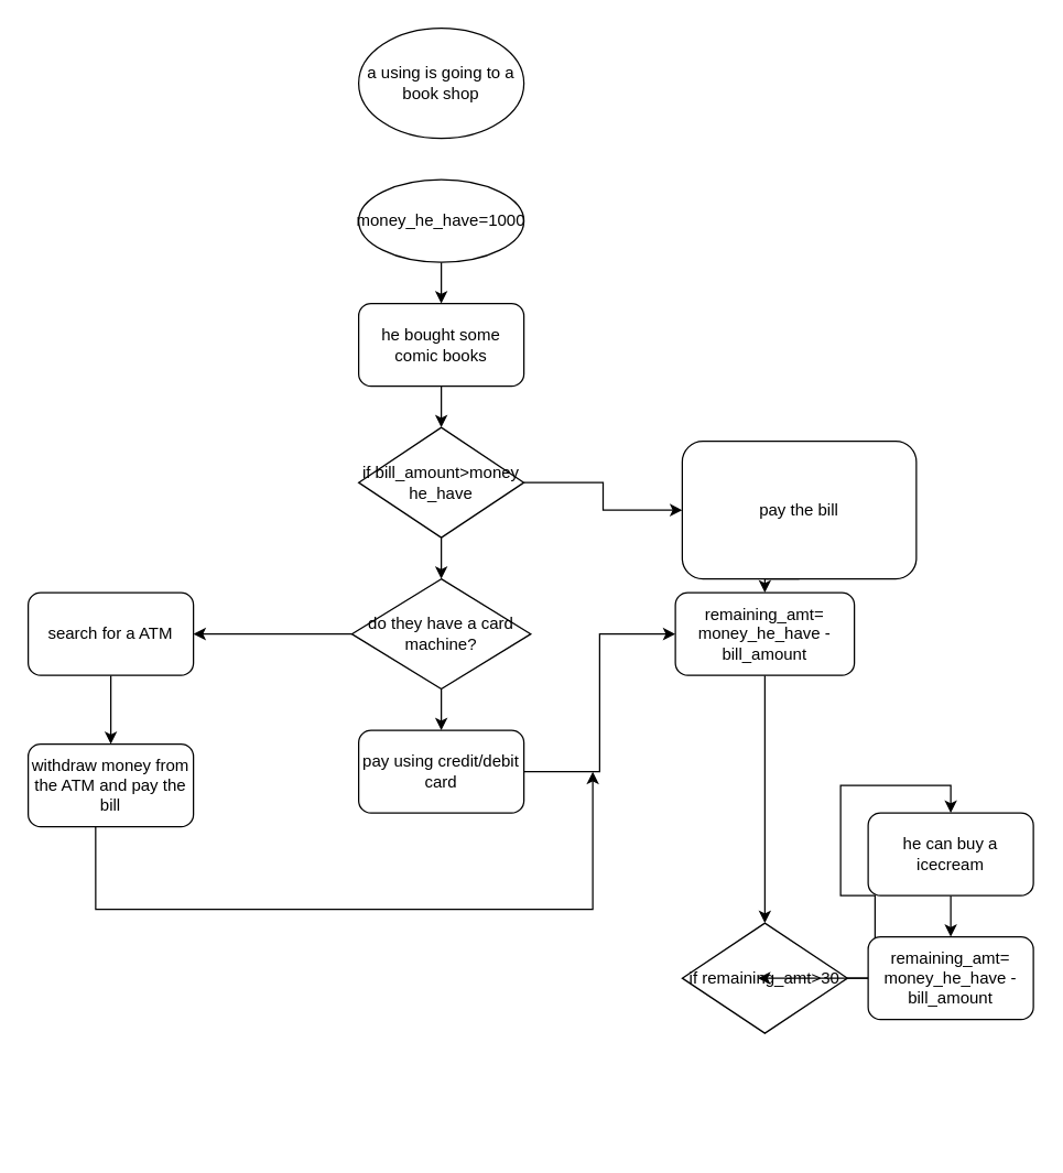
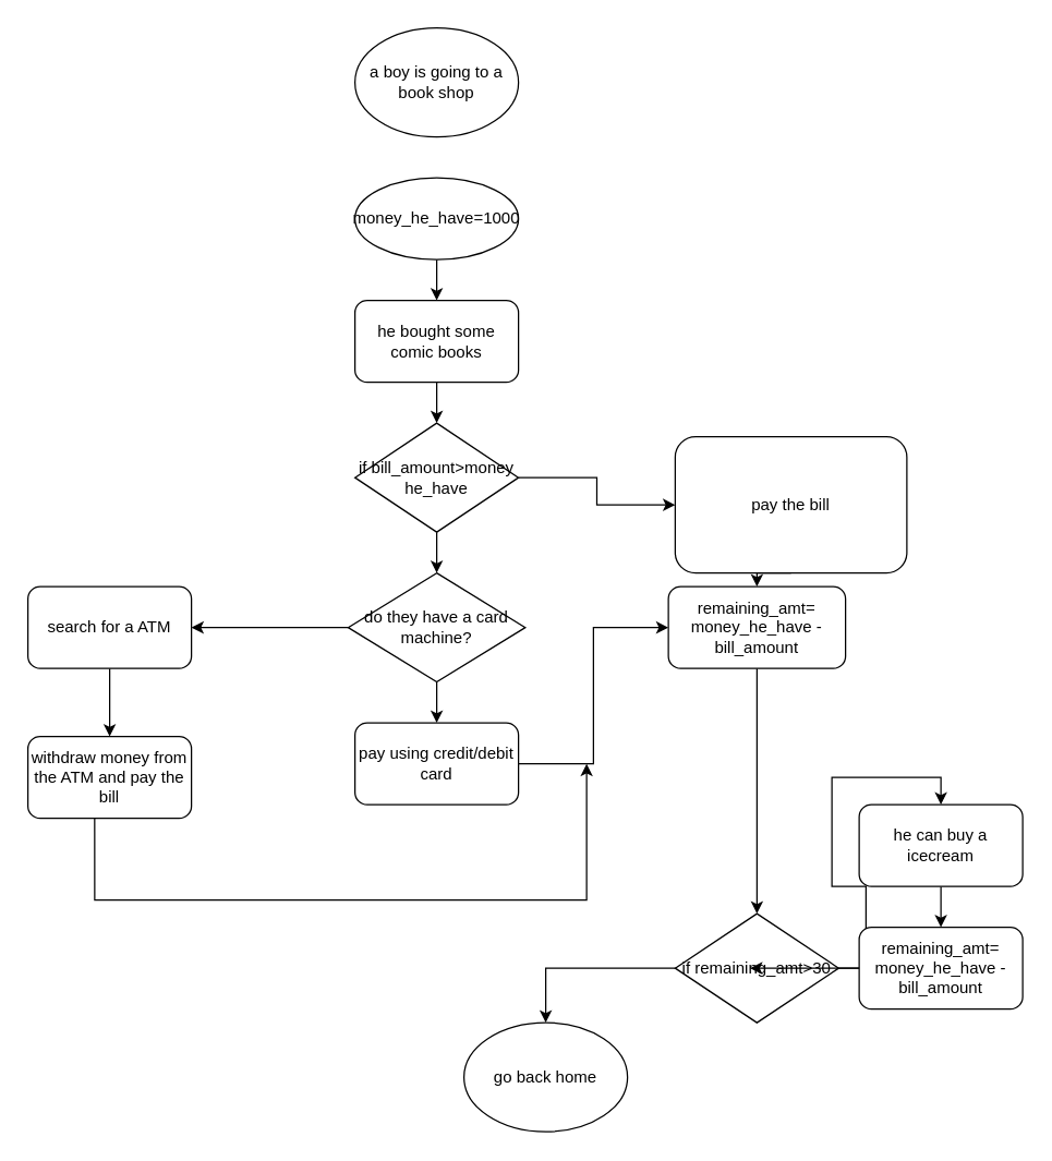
  <mxCell id="0" />
  <mxCell id="1" parent="0" />
- <mxCell id="2" value="a using is going to a book shop" style="ellipse;whiteSpace=wrap;html=1;" vertex="1" parent="1"><mxGeometry x="260" y="20" width="120" height="80" as="geometry" /></mxCell>
+ <mxCell id="2" value="a boy is going to a book shop" style="ellipse;whiteSpace=wrap;html=1;" vertex="1" parent="1"><mxGeometry x="260" y="20" width="120" height="80" as="geometry" /></mxCell>
  <mxCell id="3" style="edgeStyle=orthogonalEdgeStyle;rounded=0;orthogonalLoop=1;jettySize=auto;html=1;exitX=0.5;exitY=1;exitDx=0;exitDy=0;entryX=0.5;entryY=0;entryDx=0;entryDy=0;" edge="1" parent="1" source="4" target="6"><mxGeometry relative="1" as="geometry" /></mxCell>
  <mxCell id="4" value="money_he_have=1000" style="ellipse;whiteSpace=wrap;html=1;" vertex="1" parent="1"><mxGeometry x="260" y="130" width="120" height="60" as="geometry" /></mxCell>
  <mxCell id="5" style="edgeStyle=orthogonalEdgeStyle;rounded=0;orthogonalLoop=1;jettySize=auto;html=1;exitX=0.5;exitY=1;exitDx=0;exitDy=0;entryX=0.5;entryY=0;entryDx=0;entryDy=0;" edge="1" parent="1" source="6" target="9"><mxGeometry relative="1" as="geometry" /></mxCell>
  <mxCell id="6" value="he bought some comic books" style="rounded=1;whiteSpace=wrap;html=1;" vertex="1" parent="1"><mxGeometry x="260" y="220" width="120" height="60" as="geometry" /></mxCell>
  <mxCell id="7" style="edgeStyle=orthogonalEdgeStyle;rounded=0;orthogonalLoop=1;jettySize=auto;html=1;exitX=1;exitY=0.5;exitDx=0;exitDy=0;entryX=0;entryY=0.5;entryDx=0;entryDy=0;" edge="1" parent="1" source="9" target="11"><mxGeometry relative="1" as="geometry" /></mxCell>
  <mxCell id="8" style="edgeStyle=orthogonalEdgeStyle;rounded=0;orthogonalLoop=1;jettySize=auto;html=1;exitX=0.5;exitY=1;exitDx=0;exitDy=0;entryX=0.5;entryY=0;entryDx=0;entryDy=0;" edge="1" parent="1" source="9" target="24"><mxGeometry relative="1" as="geometry" /></mxCell>
  <mxCell id="9" value="if bill_amount&amp;gt;money he_have" style="rhombus;whiteSpace=wrap;html=1;" vertex="1" parent="1"><mxGeometry x="260" y="310" width="120" height="80" as="geometry" /></mxCell>
  <mxCell id="10" style="edgeStyle=orthogonalEdgeStyle;rounded=0;orthogonalLoop=1;jettySize=auto;html=1;exitX=0.5;exitY=1;exitDx=0;exitDy=0;entryX=0.5;entryY=0;entryDx=0;entryDy=0;" edge="1" parent="1" source="11" target="16"><mxGeometry relative="1" as="geometry" /></mxCell>
  <mxCell id="11" value="pay the bill" style="rounded=1;whiteSpace=wrap;html=1;" vertex="1" parent="1"><mxGeometry x="495" y="320" width="170" height="100" as="geometry" /></mxCell>
  <mxCell id="12" style="edgeStyle=orthogonalEdgeStyle;rounded=0;orthogonalLoop=1;jettySize=auto;html=1;exitX=1;exitY=0.5;exitDx=0;exitDy=0;entryX=0.5;entryY=0;entryDx=0;entryDy=0;" edge="1" parent="1" source="14" target="19"><mxGeometry relative="1" as="geometry" /></mxCell>
+ <mxCell id="13" style="edgeStyle=orthogonalEdgeStyle;rounded=0;orthogonalLoop=1;jettySize=auto;html=1;exitX=0.5;exitY=1;exitDx=0;exitDy=0;entryX=0.5;entryY=0;entryDx=0;entryDy=0;" edge="1" parent="1" source="14" target="17"><mxGeometry relative="1" as="geometry"><Array as="points"><mxPoint x="555" y="710" /><mxPoint x="400" y="710" /></Array></mxGeometry></mxCell>
  <mxCell id="14" value="if remaining_amt&amp;gt;30" style="rhombus;whiteSpace=wrap;html=1;" vertex="1" parent="1"><mxGeometry x="495" y="670" width="120" height="80" as="geometry" /></mxCell>
  <mxCell id="15" style="edgeStyle=orthogonalEdgeStyle;rounded=0;orthogonalLoop=1;jettySize=auto;html=1;exitX=0.5;exitY=1;exitDx=0;exitDy=0;entryX=0.5;entryY=0;entryDx=0;entryDy=0;" edge="1" parent="1" source="16" target="14"><mxGeometry relative="1" as="geometry" /></mxCell>
  <mxCell id="16" value="remaining_amt= money_he_have - bill_amount" style="rounded=1;whiteSpace=wrap;html=1;" vertex="1" parent="1"><mxGeometry x="490" y="430" width="130" height="60" as="geometry" /></mxCell>
+ <mxCell id="17" value="go back home" style="ellipse;whiteSpace=wrap;html=1;" vertex="1" parent="1"><mxGeometry x="340" y="750" width="120" height="80" as="geometry" /></mxCell>
  <mxCell id="18" style="edgeStyle=orthogonalEdgeStyle;rounded=0;orthogonalLoop=1;jettySize=auto;html=1;exitX=0.5;exitY=1;exitDx=0;exitDy=0;entryX=0.5;entryY=0;entryDx=0;entryDy=0;" edge="1" parent="1" source="19" target="21"><mxGeometry relative="1" as="geometry" /></mxCell>
  <mxCell id="19" value="he can buy a icecream" style="rounded=1;whiteSpace=wrap;html=1;" vertex="1" parent="1"><mxGeometry x="630" y="590" width="120" height="60" as="geometry" /></mxCell>
  <mxCell id="20" style="edgeStyle=orthogonalEdgeStyle;rounded=0;orthogonalLoop=1;jettySize=auto;html=1;exitX=0;exitY=0.5;exitDx=0;exitDy=0;" edge="1" parent="1" source="21"><mxGeometry relative="1" as="geometry"><mxPoint x="550" y="710" as="targetPoint" /></mxGeometry></mxCell>
  <mxCell id="21" value="remaining_amt= money_he_have - bill_amount" style="rounded=1;whiteSpace=wrap;html=1;" vertex="1" parent="1"><mxGeometry x="630" y="680" width="120" height="60" as="geometry" /></mxCell>
  <mxCell id="22" style="edgeStyle=orthogonalEdgeStyle;rounded=0;orthogonalLoop=1;jettySize=auto;html=1;exitX=0.5;exitY=1;exitDx=0;exitDy=0;entryX=0.5;entryY=0;entryDx=0;entryDy=0;" edge="1" parent="1" source="24" target="26"><mxGeometry relative="1" as="geometry" /></mxCell>
  <mxCell id="23" style="edgeStyle=orthogonalEdgeStyle;rounded=0;orthogonalLoop=1;jettySize=auto;html=1;exitX=0;exitY=0.5;exitDx=0;exitDy=0;" edge="1" parent="1" source="24"><mxGeometry relative="1" as="geometry"><mxPoint x="140" y="460" as="targetPoint" /></mxGeometry></mxCell>
  <mxCell id="24" value="do they have a card machine?" style="rhombus;whiteSpace=wrap;html=1;" vertex="1" parent="1"><mxGeometry x="255" y="420" width="130" height="80" as="geometry" /></mxCell>
  <mxCell id="25" style="edgeStyle=orthogonalEdgeStyle;rounded=0;orthogonalLoop=1;jettySize=auto;html=1;exitX=1;exitY=0.5;exitDx=0;exitDy=0;entryX=0;entryY=0.5;entryDx=0;entryDy=0;" edge="1" parent="1" source="26" target="16"><mxGeometry relative="1" as="geometry" /></mxCell>
  <mxCell id="26" value="pay using credit/debit card" style="rounded=1;whiteSpace=wrap;html=1;" vertex="1" parent="1"><mxGeometry x="260" y="530" width="120" height="60" as="geometry" /></mxCell>
  <mxCell id="27" style="edgeStyle=orthogonalEdgeStyle;rounded=0;orthogonalLoop=1;jettySize=auto;html=1;exitX=0.5;exitY=1;exitDx=0;exitDy=0;entryX=0.5;entryY=0;entryDx=0;entryDy=0;" edge="1" parent="1" source="28" target="30"><mxGeometry relative="1" as="geometry" /></mxCell>
  <mxCell id="28" value="search for a ATM" style="rounded=1;whiteSpace=wrap;html=1;" vertex="1" parent="1"><mxGeometry x="20" y="430" width="120" height="60" as="geometry" /></mxCell>
  <mxCell id="29" style="edgeStyle=orthogonalEdgeStyle;rounded=0;orthogonalLoop=1;jettySize=auto;html=1;exitX=0.408;exitY=0.983;exitDx=0;exitDy=0;exitPerimeter=0;" edge="1" parent="1" source="30"><mxGeometry relative="1" as="geometry"><mxPoint x="430" y="560" as="targetPoint" /><mxPoint x="70" y="630" as="sourcePoint" /><Array as="points"><mxPoint x="69" y="660" /><mxPoint x="430" y="660" /></Array></mxGeometry></mxCell>
  <mxCell id="30" value="withdraw money from the ATM and pay the bill" style="rounded=1;whiteSpace=wrap;html=1;" vertex="1" parent="1"><mxGeometry x="20" y="540" width="120" height="60" as="geometry" /></mxCell>
